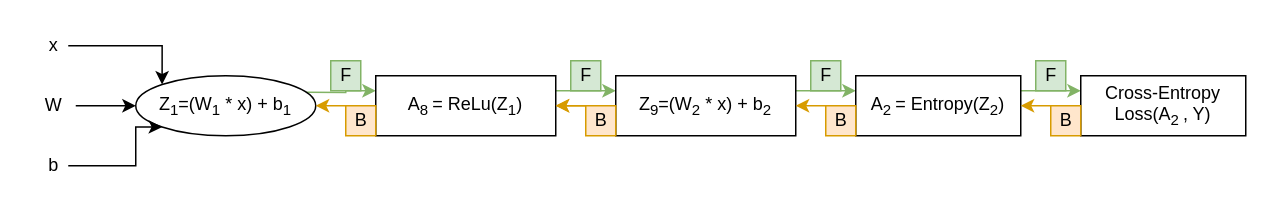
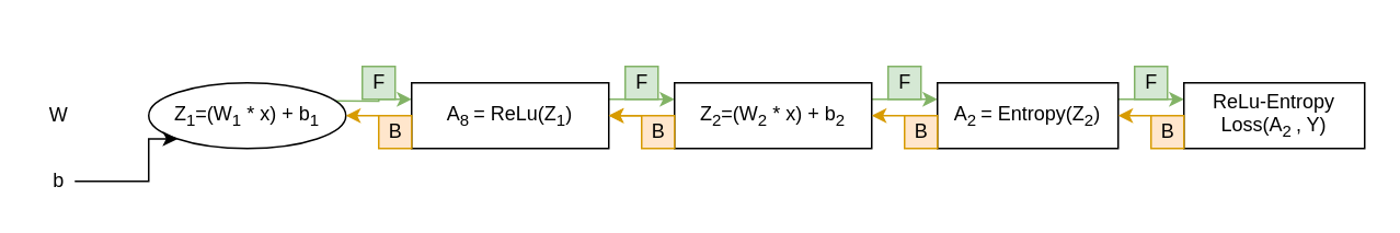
  <mxCell id="0" />
  <mxCell id="1" parent="0" />
  <mxCell id="2" style="edgeStyle=orthogonalEdgeStyle;rounded=0;orthogonalLoop=1;jettySize=auto;html=1;exitX=1;exitY=0.25;exitDx=0;exitDy=0;entryX=0;entryY=0.25;entryDx=0;entryDy=0;fillColor=#d5e8d4;strokeColor=#82b366;" parent="1" source="3" target="6" edge="1"><mxGeometry relative="1" as="geometry" /></mxCell>
  <mxCell id="3" value="Z&lt;sub&gt;1&lt;/sub&gt;=(W&lt;sub&gt;1&lt;/sub&gt; * x) + b&lt;sub&gt;1&lt;/sub&gt;" style="ellipse;whiteSpace=wrap;html=1;" parent="1" vertex="1"><mxGeometry x="90" y="50" width="120" height="40" as="geometry" /></mxCell>
  <mxCell id="4" style="edgeStyle=orthogonalEdgeStyle;rounded=0;orthogonalLoop=1;jettySize=auto;html=1;exitX=1;exitY=0.25;exitDx=0;exitDy=0;entryX=0;entryY=0.25;entryDx=0;entryDy=0;fillColor=#d5e8d4;strokeColor=#82b366;" parent="1" source="6" target="10" edge="1"><mxGeometry relative="1" as="geometry" /></mxCell>
  <mxCell id="5" style="edgeStyle=orthogonalEdgeStyle;rounded=0;orthogonalLoop=1;jettySize=auto;html=1;exitX=0;exitY=0.5;exitDx=0;exitDy=0;entryX=1;entryY=0.5;entryDx=0;entryDy=0;fillColor=#ffe6cc;strokeColor=#d79b00;" parent="1" source="6" target="3" edge="1"><mxGeometry relative="1" as="geometry" /></mxCell>
  <mxCell id="6" value="A&lt;sub&gt;8 &lt;/sub&gt;= ReLu(Z&lt;sub&gt;1&lt;/sub&gt;)&lt;br&gt;&lt;sub&gt;&lt;/sub&gt;" style="rounded=0;whiteSpace=wrap;html=1;" parent="1" vertex="1"><mxGeometry x="250" y="50" width="120" height="40" as="geometry" /></mxCell>
  <mxCell id="7" style="edgeStyle=orthogonalEdgeStyle;rounded=0;orthogonalLoop=1;jettySize=auto;html=1;exitX=1;exitY=0.25;exitDx=0;exitDy=0;entryX=0;entryY=0.25;entryDx=0;entryDy=0;fillColor=#d5e8d4;strokeColor=#82b366;" parent="1" source="10" target="13" edge="1"><mxGeometry relative="1" as="geometry" /></mxCell>
  <mxCell id="8" style="edgeStyle=orthogonalEdgeStyle;rounded=0;orthogonalLoop=1;jettySize=auto;html=1;exitX=0;exitY=0.5;exitDx=0;exitDy=0;entryX=1;entryY=0.5;entryDx=0;entryDy=0;fillColor=#ffe6cc;strokeColor=#d79b00;" parent="1" source="10" target="6" edge="1"><mxGeometry relative="1" as="geometry" /></mxCell>
  <mxCell id="9" value="" style="edgeStyle=orthogonalEdgeStyle;rounded=0;orthogonalLoop=1;jettySize=auto;html=1;fillColor=#ffe6cc;strokeColor=#d79b00;" parent="1" source="10" target="6" edge="1"><mxGeometry relative="1" as="geometry" /></mxCell>
- <mxCell id="10" value="Z&lt;sub&gt;9&lt;/sub&gt;=(W&lt;sub&gt;2&lt;/sub&gt; * x) + b&lt;sub&gt;2&lt;/sub&gt;" style="rounded=0;whiteSpace=wrap;html=1;" parent="1" vertex="1"><mxGeometry x="410" y="50" width="120" height="40" as="geometry" /></mxCell>
+ <mxCell id="10" value="Z&lt;sub&gt;2&lt;/sub&gt;=(W&lt;sub&gt;2&lt;/sub&gt; * x) + b&lt;sub&gt;2&lt;/sub&gt;" style="rounded=0;whiteSpace=wrap;html=1;" parent="1" vertex="1"><mxGeometry x="410" y="50" width="120" height="40" as="geometry" /></mxCell>
  <mxCell id="11" style="edgeStyle=orthogonalEdgeStyle;rounded=0;orthogonalLoop=1;jettySize=auto;html=1;exitX=1;exitY=0.25;exitDx=0;exitDy=0;entryX=0;entryY=0.25;entryDx=0;entryDy=0;fillColor=#d5e8d4;strokeColor=#82b366;" parent="1" source="13" target="15" edge="1"><mxGeometry relative="1" as="geometry" /></mxCell>
  <mxCell id="12" value="" style="edgeStyle=orthogonalEdgeStyle;rounded=0;orthogonalLoop=1;jettySize=auto;html=1;fillColor=#ffe6cc;strokeColor=#d79b00;" parent="1" source="13" target="10" edge="1"><mxGeometry relative="1" as="geometry" /></mxCell>
  <mxCell id="13" value="A&lt;sub&gt;2 &lt;/sub&gt;= Entropy(Z&lt;sub&gt;2&lt;/sub&gt;)&lt;br&gt;&lt;sub&gt;&lt;/sub&gt;" style="rounded=0;whiteSpace=wrap;html=1;" parent="1" vertex="1"><mxGeometry x="570" y="50" width="110" height="40" as="geometry" /></mxCell>
  <mxCell id="14" style="edgeStyle=orthogonalEdgeStyle;rounded=0;orthogonalLoop=1;jettySize=auto;html=1;exitX=0;exitY=0.5;exitDx=0;exitDy=0;entryX=1;entryY=0.5;entryDx=0;entryDy=0;fillColor=#ffe6cc;strokeColor=#d79b00;" parent="1" source="15" target="13" edge="1"><mxGeometry relative="1" as="geometry" /></mxCell>
- <mxCell id="15" value="Cross-Entropy Loss(A&lt;sub&gt;2 &lt;/sub&gt;, Y)" style="rounded=0;whiteSpace=wrap;html=1;" parent="1" vertex="1"><mxGeometry x="720" y="50" width="110" height="40" as="geometry" /></mxCell>
- <mxCell id="16" style="edgeStyle=orthogonalEdgeStyle;rounded=0;orthogonalLoop=1;jettySize=auto;html=1;entryX=0;entryY=0;entryDx=0;entryDy=0;" parent="1" source="17" target="3" edge="1"><mxGeometry relative="1" as="geometry" /></mxCell>
- <mxCell id="17" value="x" style="text;html=1;align=center;verticalAlign=middle;resizable=0;points=[];autosize=1;" parent="1" vertex="1"><mxGeometry x="25" y="20" width="20" height="20" as="geometry" /></mxCell>
- <mxCell id="18" style="edgeStyle=orthogonalEdgeStyle;rounded=0;orthogonalLoop=1;jettySize=auto;html=1;entryX=0;entryY=0.5;entryDx=0;entryDy=0;" parent="1" source="19" target="3" edge="1"><mxGeometry relative="1" as="geometry" /></mxCell>
+ <mxCell id="15" value="ReLu-Entropy Loss(A&lt;sub&gt;2 &lt;/sub&gt;, Y)" style="rounded=0;whiteSpace=wrap;html=1;" parent="1" vertex="1"><mxGeometry x="720" y="50" width="110" height="40" as="geometry" /></mxCell>
  <mxCell id="19" value="W" style="text;html=1;align=center;verticalAlign=middle;resizable=0;points=[];autosize=1;" parent="1" vertex="1"><mxGeometry x="20" y="60" width="30" height="20" as="geometry" /></mxCell>
  <mxCell id="20" style="edgeStyle=orthogonalEdgeStyle;rounded=0;orthogonalLoop=1;jettySize=auto;html=1;entryX=0;entryY=1;entryDx=0;entryDy=0;" parent="1" target="3" edge="1"><mxGeometry relative="1" as="geometry"><mxPoint x="45" y="110" as="sourcePoint" /><Array as="points"><mxPoint x="90" y="110" /></Array></mxGeometry></mxCell>
  <mxCell id="21" value="F" style="text;html=1;align=center;verticalAlign=middle;resizable=0;points=[];autosize=1;fillColor=#d5e8d4;strokeColor=#82b366;" parent="1" vertex="1"><mxGeometry x="220" y="40" width="20" height="20" as="geometry" /></mxCell>
  <mxCell id="22" value="F" style="text;html=1;align=center;verticalAlign=middle;resizable=0;points=[];autosize=1;fillColor=#d5e8d4;strokeColor=#82b366;" parent="1" vertex="1"><mxGeometry x="380" y="40" width="20" height="20" as="geometry" /></mxCell>
  <mxCell id="23" value="F" style="text;html=1;align=center;verticalAlign=middle;resizable=0;points=[];autosize=1;fillColor=#d5e8d4;strokeColor=#82b366;" parent="1" vertex="1"><mxGeometry x="540" y="40" width="20" height="20" as="geometry" /></mxCell>
  <mxCell id="24" value="F" style="text;html=1;align=center;verticalAlign=middle;resizable=0;points=[];autosize=1;fillColor=#d5e8d4;strokeColor=#82b366;" parent="1" vertex="1"><mxGeometry x="690" y="40" width="20" height="20" as="geometry" /></mxCell>
  <mxCell id="25" value="B" style="text;html=1;align=center;verticalAlign=middle;resizable=0;points=[];autosize=1;fillColor=#ffe6cc;strokeColor=#d79b00;" parent="1" vertex="1"><mxGeometry x="230" y="70" width="20" height="20" as="geometry" /></mxCell>
  <mxCell id="26" value="B" style="text;html=1;align=center;verticalAlign=middle;resizable=0;points=[];autosize=1;fillColor=#ffe6cc;strokeColor=#d79b00;" parent="1" vertex="1"><mxGeometry x="390" y="70" width="20" height="20" as="geometry" /></mxCell>
  <mxCell id="27" value="B" style="text;html=1;align=center;verticalAlign=middle;resizable=0;points=[];autosize=1;fillColor=#ffe6cc;strokeColor=#d79b00;" parent="1" vertex="1"><mxGeometry x="550" y="70" width="20" height="20" as="geometry" /></mxCell>
  <mxCell id="28" value="B" style="text;html=1;align=center;verticalAlign=middle;resizable=0;points=[];autosize=1;fillColor=#ffe6cc;strokeColor=#d79b00;" parent="1" vertex="1"><mxGeometry x="700" y="70" width="20" height="20" as="geometry" /></mxCell>
  <mxCell id="29" value="b" style="text;html=1;align=center;verticalAlign=middle;resizable=0;points=[];autosize=1;" parent="1" vertex="1"><mxGeometry x="25" y="100" width="20" height="20" as="geometry" /></mxCell>
